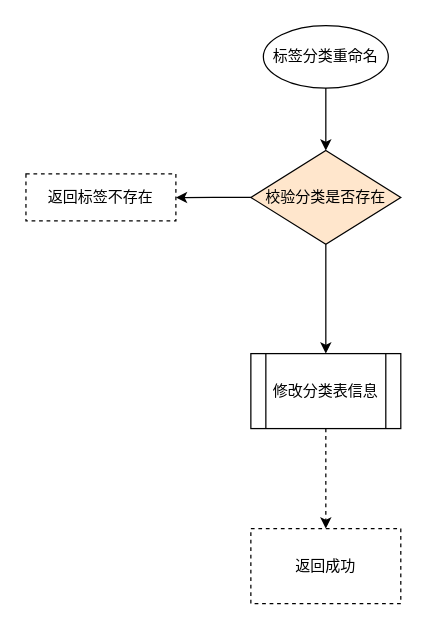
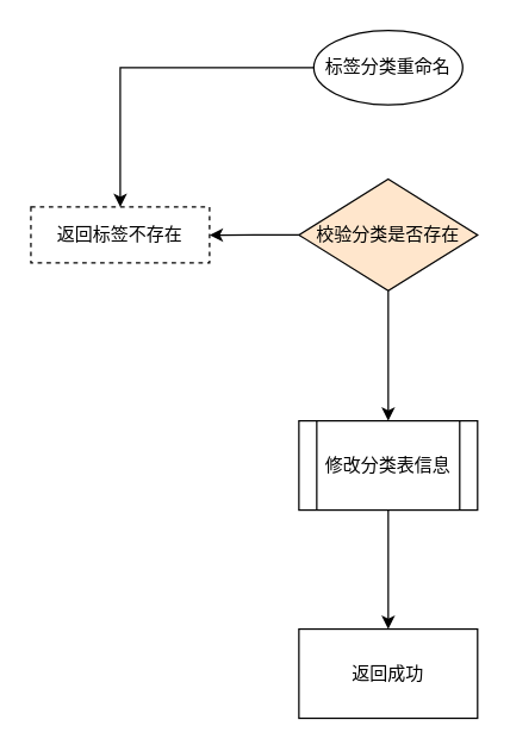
  <mxCell id="0" />
  <mxCell id="1" parent="0" />
- <mxCell id="2" value="" style="edgeStyle=orthogonalEdgeStyle;rounded=0;orthogonalLoop=1;jettySize=auto;html=1;" edge="1" parent="1" source="3" target="6"><mxGeometry relative="1" as="geometry" /></mxCell>
+ <mxCell id="2" value="" style="edgeStyle=orthogonalEdgeStyle;rounded=0;orthogonalLoop=1;jettySize=auto;html=1;" edge="1" parent="1" source="3" target="7"><mxGeometry relative="1" as="geometry" /></mxCell>
  <mxCell id="3" value="标签分类重命名" style="ellipse;whiteSpace=wrap;html=1;" vertex="1" parent="1"><mxGeometry x="210" y="20" width="100" height="50" as="geometry" /></mxCell>
  <mxCell id="4" value="" style="edgeStyle=orthogonalEdgeStyle;rounded=0;orthogonalLoop=1;jettySize=auto;html=1;" edge="1" parent="1" source="6" target="7"><mxGeometry relative="1" as="geometry" /></mxCell>
  <mxCell id="5" value="" style="edgeStyle=orthogonalEdgeStyle;rounded=0;orthogonalLoop=1;jettySize=auto;html=1;" edge="1" parent="1" source="6" target="9"><mxGeometry relative="1" as="geometry" /></mxCell>
  <mxCell id="6" value="校验分类是否存在" style="rhombus;whiteSpace=wrap;html=1;fillColor=#ffe6cc;" vertex="1" parent="1"><mxGeometry x="200" y="120" width="120" height="75" as="geometry" /></mxCell>
  <mxCell id="7" value="返回标签不存在" style="whiteSpace=wrap;html=1;dashed=1;" vertex="1" parent="1"><mxGeometry x="20" y="138.75" width="120" height="37.5" as="geometry" /></mxCell>
- <mxCell id="8" value="" style="edgeStyle=orthogonalEdgeStyle;rounded=0;orthogonalLoop=1;jettySize=auto;html=1;dashed=1;" edge="1" parent="1" source="9" target="10"><mxGeometry relative="1" as="geometry" /></mxCell>
+ <mxCell id="8" value="" style="edgeStyle=orthogonalEdgeStyle;rounded=0;orthogonalLoop=1;jettySize=auto;html=1;" edge="1" parent="1" source="9" target="10"><mxGeometry relative="1" as="geometry" /></mxCell>
  <mxCell id="9" value="修改分类表信息" style="shape=process;whiteSpace=wrap;html=1;backgroundOutline=1;" vertex="1" parent="1"><mxGeometry x="200" y="282.5" width="120" height="60" as="geometry" /></mxCell>
- <mxCell id="10" value="返回成功" style="whiteSpace=wrap;html=1;dashed=1;" vertex="1" parent="1"><mxGeometry x="200" y="422.5" width="120" height="60" as="geometry" /></mxCell>
+ <mxCell id="10" value="返回成功" style="whiteSpace=wrap;html=1;" vertex="1" parent="1"><mxGeometry x="200" y="422.5" width="120" height="60" as="geometry" /></mxCell>
